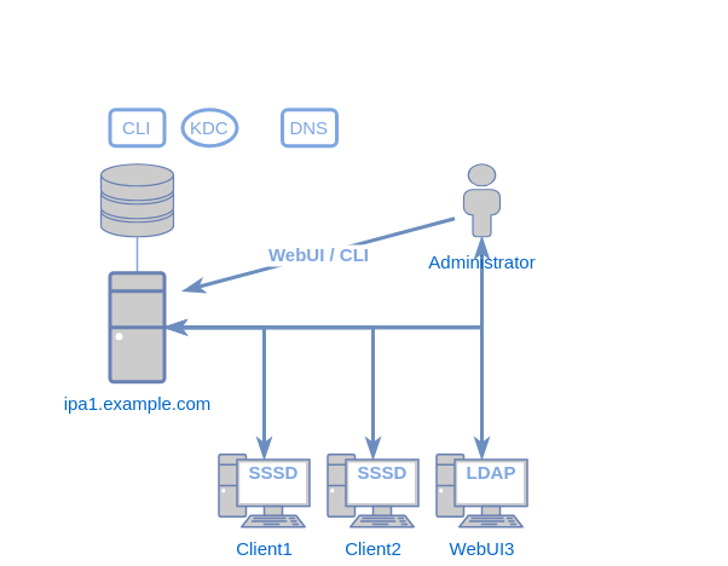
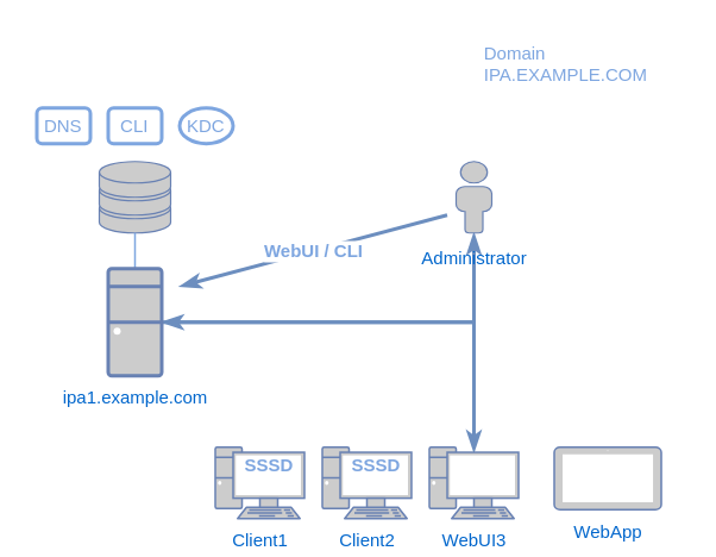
  <mxCell id="0" />
  <mxCell id="1" parent="0" />
- <mxCell id="2" style="edgeStyle=orthogonalEdgeStyle;rounded=0;orthogonalLoop=1;jettySize=auto;html=1;entryX=0.5;entryY=0.07;entryDx=0;entryDy=0;entryPerimeter=0;fillColor=#dae8fc;strokeColor=#6c8ebf;strokeWidth=2;startArrow=classicThin;startFill=1;endArrow=classicThin;endFill=1;" edge="1" parent="1" source="11" target="7"><mxGeometry relative="1" as="geometry"><mxPoint x="205" y="260" as="targetPoint" /></mxGeometry></mxCell>
  <mxCell id="3" style="edgeStyle=orthogonalEdgeStyle;rounded=0;orthogonalLoop=1;jettySize=auto;html=1;entryX=0.5;entryY=0.07;entryDx=0;entryDy=0;entryPerimeter=0;fillColor=#dae8fc;strokeColor=#6c8ebf;strokeWidth=2;startArrow=classicThin;startFill=1;endArrow=classicThin;endFill=1;" edge="1" parent="1" source="11" target="8"><mxGeometry relative="1" as="geometry" /></mxCell>
- <mxCell id="4" style="edgeStyle=orthogonalEdgeStyle;rounded=0;orthogonalLoop=1;jettySize=auto;html=1;entryX=0.5;entryY=0.07;entryDx=0;entryDy=0;entryPerimeter=0;fillColor=#dae8fc;strokeColor=#6c8ebf;strokeWidth=2;startArrow=classicThin;startFill=1;endArrow=classicThin;endFill=1;" edge="1" parent="1" source="11" target="5"><mxGeometry relative="1" as="geometry" /></mxCell>
  <mxCell id="5" value="Client1" style="fontColor=#0066CC;verticalAlign=top;verticalLabelPosition=bottom;labelPosition=center;align=center;html=1;outlineConnect=0;fillColor=#CCCCCC;strokeColor=#6881B3;gradientColor=none;gradientDirection=north;strokeWidth=2;shape=mxgraph.networks.pc;fontSize=10;" vertex="1" parent="1"><mxGeometry x="120" y="250" width="50" height="40" as="geometry" /></mxCell>
  <mxCell id="6" value="" style="fontColor=#0066CC;verticalAlign=top;verticalLabelPosition=bottom;labelPosition=center;align=center;html=1;outlineConnect=0;fillColor=#CCCCCC;strokeColor=#6881B3;gradientColor=none;gradientDirection=north;strokeWidth=2;shape=mxgraph.networks.storage;" vertex="1" parent="1"><mxGeometry x="55" y="90" width="40" height="40" as="geometry" /></mxCell>
  <mxCell id="7" value="Client2" style="fontColor=#0066CC;verticalAlign=top;verticalLabelPosition=bottom;labelPosition=center;align=center;html=1;outlineConnect=0;fillColor=#CCCCCC;strokeColor=#6881B3;gradientColor=none;gradientDirection=north;strokeWidth=2;shape=mxgraph.networks.pc;fontSize=10;" vertex="1" parent="1"><mxGeometry x="180" y="250" width="50" height="40" as="geometry" /></mxCell>
  <mxCell id="8" value="WebUI3" style="fontColor=#0066CC;verticalAlign=top;verticalLabelPosition=bottom;labelPosition=center;align=center;html=1;outlineConnect=0;fillColor=#CCCCCC;strokeColor=#6881B3;gradientColor=none;gradientDirection=north;strokeWidth=2;shape=mxgraph.networks.pc;fontSize=10;" vertex="1" parent="1"><mxGeometry x="240" y="250" width="50" height="40" as="geometry" /></mxCell>
  <mxCell id="9" style="edgeStyle=orthogonalEdgeStyle;rounded=0;orthogonalLoop=1;jettySize=auto;html=1;exitX=0.5;exitY=0;exitDx=0;exitDy=0;exitPerimeter=0;startArrow=none;startFill=0;endArrow=none;endFill=0;strokeWidth=1;fontSize=10;fontColor=#7EA6E0;strokeColor=#7EA6E0;" edge="1" parent="1" source="11" target="6"><mxGeometry relative="1" as="geometry" /></mxCell>
  <mxCell id="10" style="edgeStyle=orthogonalEdgeStyle;rounded=0;orthogonalLoop=1;jettySize=auto;html=1;startArrow=none;startFill=0;endArrow=classicThin;endFill=1;strokeColor=#6C8EBF;strokeWidth=2;fontSize=10;fontColor=#7EA6E0;" edge="1" parent="1" source="11" target="12"><mxGeometry relative="1" as="geometry" /></mxCell>
  <mxCell id="11" value="ipa1.example.com" style="fontColor=#0066CC;verticalAlign=top;verticalLabelPosition=bottom;labelPosition=center;align=center;html=1;outlineConnect=0;fillColor=#CCCCCC;strokeColor=#6881B3;gradientColor=none;gradientDirection=north;strokeWidth=2;shape=mxgraph.networks.desktop_pc;fontSize=10;" vertex="1" parent="1"><mxGeometry x="60" y="150" width="30" height="60" as="geometry" /></mxCell>
  <mxCell id="12" value="&lt;font style=&quot;font-size: 10px&quot;&gt;Administrator&lt;/font&gt;" style="fontColor=#0066CC;verticalAlign=top;verticalLabelPosition=bottom;labelPosition=center;align=center;html=1;outlineConnect=0;fillColor=#CCCCCC;strokeColor=#6881B3;gradientColor=none;gradientDirection=north;strokeWidth=2;shape=mxgraph.networks.user_male;" vertex="1" parent="1"><mxGeometry x="255" y="90" width="20" height="40" as="geometry" /></mxCell>
  <mxCell id="13" value="WebUI / CLI" style="endArrow=classicThin;html=1;fillColor=#dae8fc;strokeColor=#6c8ebf;strokeWidth=2;endFill=1;fontColor=#7EA6E0;fontStyle=1;fontSize=10;" edge="1" parent="1"><mxGeometry width="50" height="50" relative="1" as="geometry"><mxPoint x="250" y="120" as="sourcePoint" /><mxPoint x="100" y="160" as="targetPoint" /></mxGeometry></mxCell>
  <mxCell id="14" value="SSSD" style="text;html=1;align=center;verticalAlign=middle;resizable=0;points=[];autosize=1;fontSize=10;fontColor=#7EA6E0;fontStyle=1" vertex="1" parent="1"><mxGeometry x="130" y="250" width="40" height="20" as="geometry" /></mxCell>
  <mxCell id="15" value="SSSD" style="text;html=1;align=center;verticalAlign=middle;resizable=0;points=[];autosize=1;fontSize=10;fontColor=#7EA6E0;fontStyle=1" vertex="1" parent="1"><mxGeometry x="190" y="250" width="40" height="20" as="geometry" /></mxCell>
- <mxCell id="16" value="LDAP" style="text;html=1;align=center;verticalAlign=middle;resizable=0;points=[];autosize=1;fontSize=10;fontColor=#7EA6E0;fontStyle=1" vertex="1" parent="1"><mxGeometry x="250" y="250" width="40" height="20" as="geometry" /></mxCell>
- <mxCell id="17" value="DNS" style="rounded=1;whiteSpace=wrap;html=1;fontSize=10;fontColor=#7EA6E0;strokeColor=#7EA6E0;strokeWidth=2;" vertex="1" parent="1"><mxGeometry x="155" y="60" width="30" height="20" as="geometry" /></mxCell>
+ <mxCell id="17" value="DNS" style="rounded=1;whiteSpace=wrap;html=1;fontSize=10;fontColor=#7EA6E0;strokeColor=#7EA6E0;strokeWidth=2;" vertex="1" parent="1"><mxGeometry x="20" y="60" width="30" height="20" as="geometry" /></mxCell>
  <mxCell id="18" value="CLI" style="rounded=1;whiteSpace=wrap;html=1;fontSize=10;fontColor=#7EA6E0;strokeColor=#7EA6E0;strokeWidth=2;" vertex="1" parent="1"><mxGeometry x="60" y="60" width="30" height="20" as="geometry" /></mxCell>
  <mxCell id="19" value="KDC" style="ellipse;whiteSpace=wrap;html=1;fontSize=10;fontColor=#7EA6E0;strokeColor=#7EA6E0;strokeWidth=2;" vertex="1" parent="1"><mxGeometry x="100" y="60" width="30" height="20" as="geometry" /></mxCell>
+ <mxCell id="20" value="WebApp" style="fontColor=#0066CC;verticalAlign=top;verticalLabelPosition=bottom;labelPosition=center;align=center;html=1;outlineConnect=0;fillColor=#CCCCCC;strokeColor=#6881B3;gradientColor=none;gradientDirection=north;strokeWidth=2;shape=mxgraph.networks.tablet;rounded=1;fontSize=10;" vertex="1" parent="1"><mxGeometry x="310" y="250" width="60" height="35" as="geometry" /></mxCell>
+ <mxCell id="21" value="Domain&lt;br&gt;IPA.EXAMPLE.COM" style="text;html=1;align=left;verticalAlign=middle;resizable=0;points=[];autosize=1;fontSize=10;fontColor=#7EA6E0;" vertex="1" parent="1"><mxGeometry x="269" y="20" width="110" height="30" as="geometry" /></mxCell>
